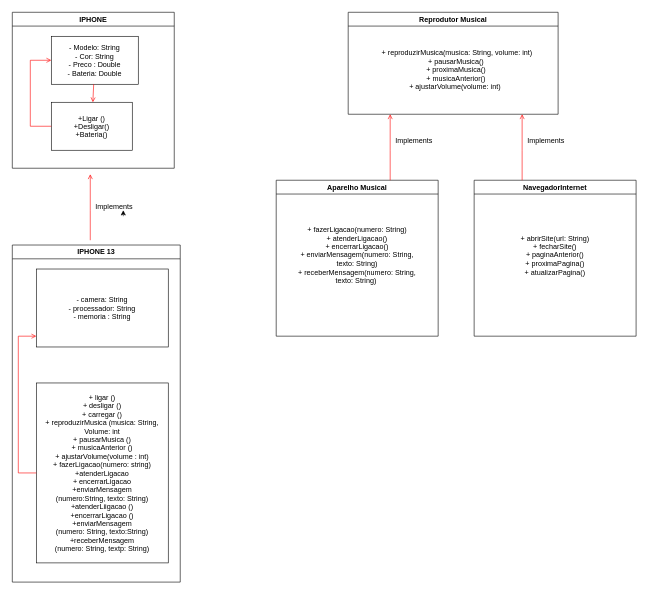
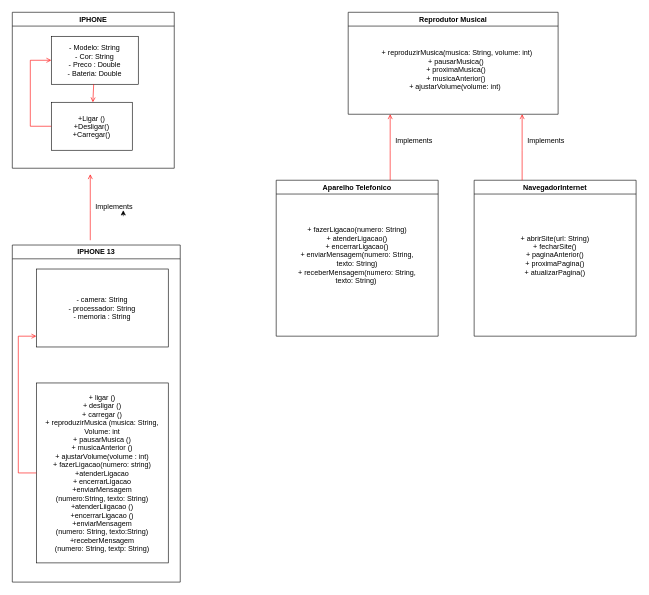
  <mxCell id="0" />
  <mxCell id="1" parent="0" />
  <mxCell id="2" value="IPHONE" style="swimlane;whiteSpace=wrap" parent="1" vertex="1"><mxGeometry x="20" y="20" width="270" height="260" as="geometry" /></mxCell>
  <mxCell id="3" value="- Modelo: String&#10;- Cor: String&#10;- Preco : Double&#10;- Bateria: Double" style="" parent="2" vertex="1"><mxGeometry x="65" y="40" width="145" height="80" as="geometry" /></mxCell>
- <mxCell id="4" value="+Ligar ()&#10;+Desligar()&#10;+Bateria()" style="" parent="2" vertex="1"><mxGeometry x="65" y="150" width="135" height="80" as="geometry" /></mxCell>
+ <mxCell id="4" value="+Ligar ()&#10;+Desligar()&#10;+Carregar()" style="" parent="2" vertex="1"><mxGeometry x="65" y="150" width="135" height="80" as="geometry" /></mxCell>
  <mxCell id="5" value="" style="endArrow=open;strokeColor=#FF0000;endFill=1;rounded=0" parent="2" source="3" target="4" edge="1"><mxGeometry relative="1" as="geometry"><mxPoint x="120" y="130" as="sourcePoint" /><Array as="points" /></mxGeometry></mxCell>
  <mxCell id="6" value="" style="edgeStyle=elbowEdgeStyle;elbow=horizontal;strokeColor=#FF0000;endArrow=open;endFill=1;rounded=0" parent="2" source="4" target="3" edge="1"><mxGeometry width="100" height="100" relative="1" as="geometry"><mxPoint x="160" y="290" as="sourcePoint" /><mxPoint x="260" y="190" as="targetPoint" /><Array as="points"><mxPoint x="30" y="250" /></Array></mxGeometry></mxCell>
  <mxCell id="7" value="Reprodutor Musical" style="swimlane;whiteSpace=wrap" parent="1" vertex="1"><mxGeometry x="580" y="20" width="350" height="170" as="geometry" /></mxCell>
  <mxCell id="8" value="&amp;nbsp;+ reproduzirMusica(musica: String, volume: int)&lt;br&gt;+ pausarMusica()&lt;br&gt;+ proximaMusica()&lt;br&gt;+ musicaAnterior()&lt;br&gt;+ ajustarVolume(volume: int)&amp;nbsp;" style="text;html=1;strokeColor=none;fillColor=none;align=center;verticalAlign=middle;whiteSpace=wrap;rounded=0;" vertex="1" parent="7"><mxGeometry x="30" y="31" width="300" height="129" as="geometry" /></mxCell>
- <mxCell id="9" value="Aparelho Musical" style="swimlane;whiteSpace=wrap" parent="1" vertex="1"><mxGeometry x="460" y="300" width="270" height="260" as="geometry" /></mxCell>
+ <mxCell id="9" value="Aparelho Telefonico" style="swimlane;whiteSpace=wrap" parent="1" vertex="1"><mxGeometry x="460" y="300" width="270" height="260" as="geometry" /></mxCell>
  <mxCell id="10" value="&lt;div&gt;+ fazerLigacao(numero: String)&lt;/div&gt;&lt;div&gt;+ atenderLigacao()&lt;/div&gt;&lt;div&gt;+ encerrarLigacao()&lt;/div&gt;&lt;div&gt;+ enviarMensagem(numero: String, texto: String)&lt;/div&gt;&lt;div&gt;+ receberMensagem(numero: String, texto: String)&amp;nbsp;&lt;/div&gt;" style="text;html=1;strokeColor=none;fillColor=none;align=center;verticalAlign=middle;whiteSpace=wrap;rounded=0;" vertex="1" parent="9"><mxGeometry x="30" y="30" width="210" height="190" as="geometry" /></mxCell>
  <mxCell id="11" value="IPHONE 13" style="swimlane;whiteSpace=wrap" vertex="1" parent="1"><mxGeometry x="20" y="408" width="280" height="562" as="geometry" /></mxCell>
  <mxCell id="12" value="- camera: String&#10;- processador: String&#10;- memoria : String" style="" vertex="1" parent="11"><mxGeometry x="40" y="40" width="220" height="130" as="geometry" /></mxCell>
  <mxCell id="13" value="+ ligar ()&#10;+ desligar ()&#10;+ carregar ()&#10;+ reproduzirMusica (musica: String, &#10;Volume: int&#10;+ pausarMusica ()&#10;+ musicaAnterior ()&#10;+ ajustarVolume(volume : int)&#10;+ fazerLigacao(numero: string)&#10;+atenderLigacao&#10;+ encerrarLigacao&#10;+enviarMensagem&#10;(numero:String, texto: String)&#10;+atenderLiigacao ()&#10;+encerrarLigacao ()&#10;+enviarMensagem&#10;(numero: String, texto:String)&#10;+receberMensagem&#10;(numero: String, textp: String)" style="" vertex="1" parent="11"><mxGeometry x="40" y="230" width="220" height="300" as="geometry" /></mxCell>
  <mxCell id="14" value="" style="edgeStyle=elbowEdgeStyle;elbow=horizontal;strokeColor=#FF0000;endArrow=open;endFill=1;rounded=0" edge="1" parent="11" source="13" target="12"><mxGeometry width="100" height="100" relative="1" as="geometry"><mxPoint x="160" y="290" as="sourcePoint" /><mxPoint x="260" y="190" as="targetPoint" /><Array as="points"><mxPoint x="10" y="152" /></Array></mxGeometry></mxCell>
  <mxCell id="15" value="NavegadorInternet" style="swimlane;whiteSpace=wrap" vertex="1" parent="1"><mxGeometry x="790" y="300" width="270" height="260" as="geometry" /></mxCell>
  <mxCell id="16" value="&lt;div&gt;+ abrirSite(url: String)&lt;/div&gt;&lt;div&gt;+ fecharSite()&lt;/div&gt;&lt;div&gt;+ paginaAnterior()&lt;/div&gt;&lt;div&gt;+ proximaPagina()&lt;/div&gt;&lt;div&gt;+ atualizarPagina()&lt;/div&gt;" style="text;html=1;strokeColor=none;fillColor=none;align=center;verticalAlign=middle;whiteSpace=wrap;rounded=0;" vertex="1" parent="15"><mxGeometry x="55" y="70" width="160" height="110" as="geometry" /></mxCell>
  <mxCell id="17" value="" style="edgeStyle=elbowEdgeStyle;elbow=horizontal;strokeColor=#FF0000;endArrow=open;endFill=1;rounded=0;" edge="1" parent="1"><mxGeometry width="100" height="100" relative="1" as="geometry"><mxPoint x="150" y="400" as="sourcePoint" /><mxPoint x="150" y="290" as="targetPoint" /><Array as="points"><mxPoint x="150" y="350" /></Array></mxGeometry></mxCell>
  <mxCell id="18" value="Implements" style="text;html=1;strokeColor=none;fillColor=none;align=center;verticalAlign=middle;whiteSpace=wrap;rounded=0;" vertex="1" parent="1"><mxGeometry x="160" y="330" width="60" height="30" as="geometry" /></mxCell>
  <mxCell id="19" value="" style="edgeStyle=elbowEdgeStyle;elbow=horizontal;strokeColor=#FF0000;endArrow=open;endFill=1;rounded=0;" edge="1" parent="1"><mxGeometry width="100" height="100" relative="1" as="geometry"><mxPoint x="650" y="300" as="sourcePoint" /><mxPoint x="650" y="190" as="targetPoint" /><Array as="points"><mxPoint x="650" y="250" /></Array></mxGeometry></mxCell>
  <mxCell id="20" value="" style="edgeStyle=elbowEdgeStyle;elbow=horizontal;strokeColor=#FF0000;endArrow=open;endFill=1;rounded=0;" edge="1" parent="1"><mxGeometry width="100" height="100" relative="1" as="geometry"><mxPoint x="870" y="300" as="sourcePoint" /><mxPoint x="870" y="190" as="targetPoint" /><Array as="points"><mxPoint x="870" y="250" /></Array></mxGeometry></mxCell>
  <mxCell id="21" style="edgeStyle=orthogonalEdgeStyle;rounded=0;orthogonalLoop=1;jettySize=auto;html=1;exitX=0.75;exitY=1;exitDx=0;exitDy=0;entryX=0.75;entryY=0.667;entryDx=0;entryDy=0;entryPerimeter=0;" edge="1" parent="1" source="18" target="18"><mxGeometry relative="1" as="geometry" /></mxCell>
  <mxCell id="22" value="Implements" style="text;html=1;strokeColor=none;fillColor=none;align=center;verticalAlign=middle;whiteSpace=wrap;rounded=0;" vertex="1" parent="1"><mxGeometry x="660" y="220" width="60" height="30" as="geometry" /></mxCell>
  <mxCell id="23" value="Implements" style="text;html=1;strokeColor=none;fillColor=none;align=center;verticalAlign=middle;whiteSpace=wrap;rounded=0;" vertex="1" parent="1"><mxGeometry x="880" y="220" width="60" height="30" as="geometry" /></mxCell>
